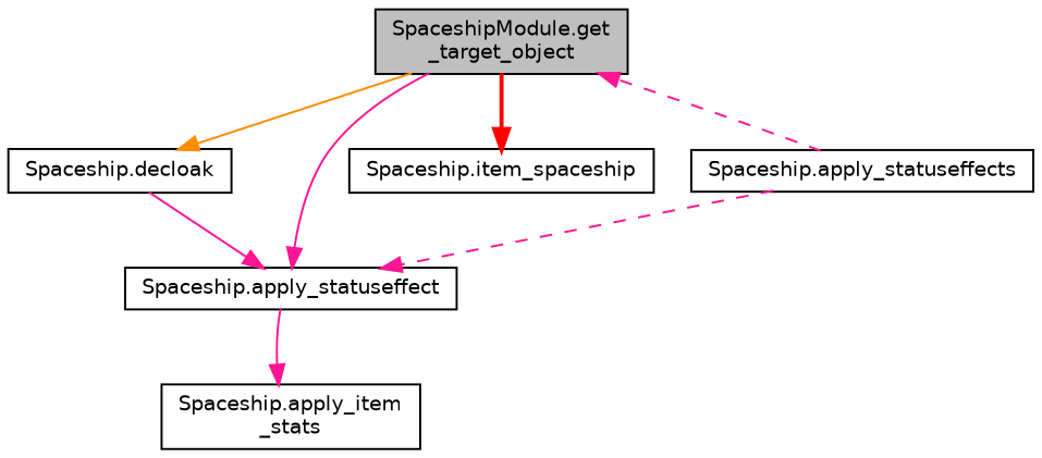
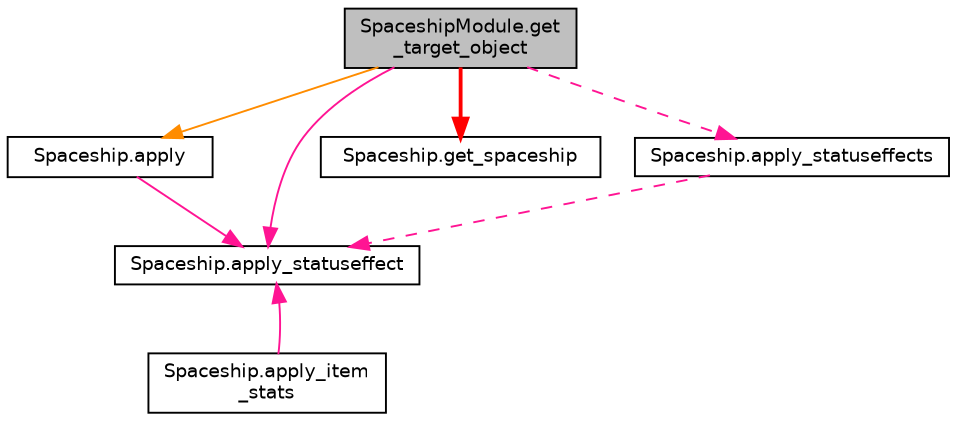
  digraph {
    rankdir=TB
    node [color=black fillcolor=white fontname=Helvetica fontsize=10 shape=record style=filled]
    edge [color=deeppink fontname=Helvetica fontsize=10 labelfontname=Helvetica labelfontsize=10 style=solid]
    n1 [fillcolor=grey75 fontcolor=black height=0.2 label="SpaceshipModule.get\l_target_object" width=0.4]
-   n2 [height=0.2 label="Spaceship.decloak" width=0.4]
+   n2 [height=0.2 label="Spaceship.apply" width=0.4]
    n3 [height=0.2 label="Spaceship.apply_statuseffect" width=0.4]
-   n4 [height=0.2 label="Spaceship.item_spaceship" width=0.4]
+   n4 [height=0.2 label="Spaceship.get_spaceship" width=0.4]
    n5 [height=0.2 label="Spaceship.apply_statuseffects" width=0.4]
    n6 [height=0.2 label="Spaceship.apply_item\l_stats" width=0.4]
    n1 -> n2 [color=darkorange]
    n1 -> n3
    n1 -> n4 [color=red style=bold]
-   n5 -> n1 [style=dashed]
+   n1 -> n5 [style=dashed]
    n2 -> n3
-   n3 -> n6
+   n6 -> n3
    n5 -> n3 [style=dashed]
  }
